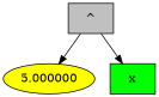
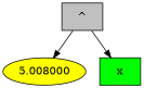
  digraph {
    node [shape=box style=filled]
    n1 [fillcolor=grey label="^"]
-   n2 [fillcolor=yellow label=5.000000 shape=""]
+   n2 [fillcolor=yellow label=5.008000 shape=""]
    n3 [fillcolor=green label=x]
    n1 -> n2
    n1 -> n3
  }
